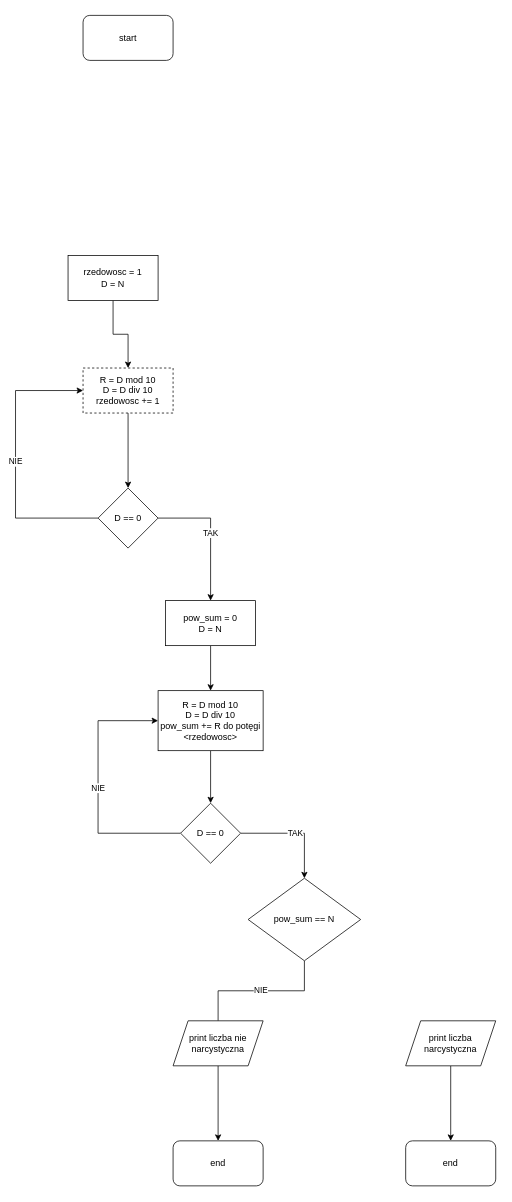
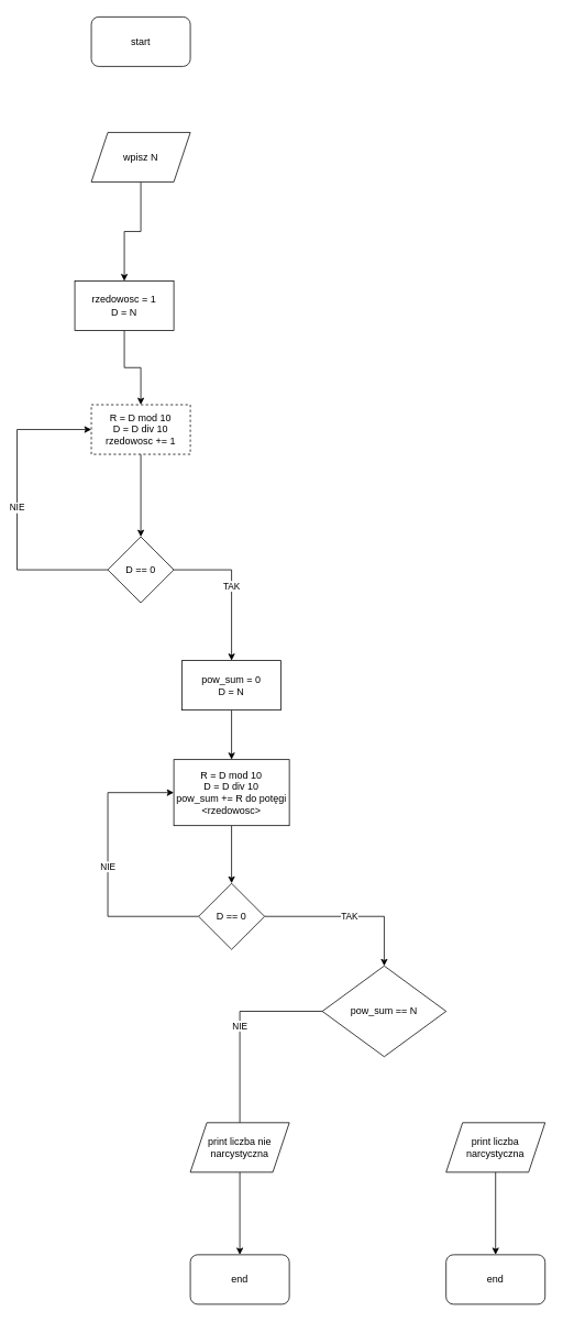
  <mxCell id="0" />
  <mxCell id="1" parent="0" />
  <mxCell id="2" value="start" style="rounded=1;whiteSpace=wrap;html=1;" vertex="1" parent="1"><mxGeometry x="110" y="20" width="120" height="60" as="geometry" /></mxCell>
+ <mxCell id="3" style="edgeStyle=orthogonalEdgeStyle;rounded=0;orthogonalLoop=1;jettySize=auto;html=1;" edge="1" parent="1" source="4" target="6"><mxGeometry relative="1" as="geometry" /></mxCell>
+ <mxCell id="4" value="wpisz N" style="shape=parallelogram;perimeter=parallelogramPerimeter;whiteSpace=wrap;html=1;fixedSize=1;" vertex="1" parent="1"><mxGeometry x="110" y="160" width="120" height="60" as="geometry" /></mxCell>
  <mxCell id="5" style="edgeStyle=orthogonalEdgeStyle;rounded=0;orthogonalLoop=1;jettySize=auto;html=1;" edge="1" parent="1" source="6" target="8"><mxGeometry relative="1" as="geometry" /></mxCell>
  <mxCell id="6" value="rzedowosc = 1&lt;br&gt;D = N" style="rounded=0;whiteSpace=wrap;html=1;" vertex="1" parent="1"><mxGeometry x="90" y="340" width="120" height="60" as="geometry" /></mxCell>
  <mxCell id="7" style="edgeStyle=orthogonalEdgeStyle;rounded=0;orthogonalLoop=1;jettySize=auto;html=1;" edge="1" parent="1" source="8" target="11"><mxGeometry relative="1" as="geometry" /></mxCell>
  <mxCell id="8" value="R = D mod 10&lt;br&gt;D = D div 10&lt;br&gt;rzedowosc += 1" style="rounded=0;whiteSpace=wrap;html=1;dashed=1;" vertex="1" parent="1"><mxGeometry x="110" y="490" width="120" height="60" as="geometry" /></mxCell>
  <mxCell id="9" value="TAK" style="edgeStyle=orthogonalEdgeStyle;rounded=0;orthogonalLoop=1;jettySize=auto;html=1;" edge="1" parent="1" source="11" target="15"><mxGeometry relative="1" as="geometry"><mxPoint x="280" y="800" as="targetPoint" /><Array as="points"><mxPoint x="280" y="690" /></Array></mxGeometry></mxCell>
  <mxCell id="10" value="NIE" style="edgeStyle=orthogonalEdgeStyle;rounded=0;orthogonalLoop=1;jettySize=auto;html=1;entryX=0;entryY=0.5;entryDx=0;entryDy=0;" edge="1" parent="1" source="11" target="8"><mxGeometry relative="1" as="geometry"><mxPoint x="-20" y="690" as="targetPoint" /><Array as="points"><mxPoint x="20" y="690" /><mxPoint x="20" y="520" /></Array></mxGeometry></mxCell>
  <mxCell id="11" value="D == 0" style="rhombus;whiteSpace=wrap;html=1;" vertex="1" parent="1"><mxGeometry x="130" y="650" width="80" height="80" as="geometry" /></mxCell>
  <mxCell id="12" style="edgeStyle=orthogonalEdgeStyle;rounded=0;orthogonalLoop=1;jettySize=auto;html=1;" edge="1" parent="1" source="13" target="18"><mxGeometry relative="1" as="geometry" /></mxCell>
  <mxCell id="13" value="R = D mod 10&lt;br&gt;D = D div 10&lt;br&gt;pow_sum += R do potęgi &amp;lt;rzedowosc&amp;gt;" style="rounded=0;whiteSpace=wrap;html=1;" vertex="1" parent="1"><mxGeometry x="210" y="920" width="140" height="80" as="geometry" /></mxCell>
  <mxCell id="14" style="edgeStyle=orthogonalEdgeStyle;rounded=0;orthogonalLoop=1;jettySize=auto;html=1;" edge="1" parent="1" source="15" target="13"><mxGeometry relative="1" as="geometry" /></mxCell>
  <mxCell id="15" value="pow_sum = 0&lt;br&gt;D = N" style="rounded=0;whiteSpace=wrap;html=1;" vertex="1" parent="1"><mxGeometry x="220" y="800" width="120" height="60" as="geometry" /></mxCell>
  <mxCell id="16" value="NIE" style="edgeStyle=orthogonalEdgeStyle;rounded=0;orthogonalLoop=1;jettySize=auto;html=1;entryX=0;entryY=0.5;entryDx=0;entryDy=0;" edge="1" parent="1" source="18" target="13"><mxGeometry relative="1" as="geometry"><Array as="points"><mxPoint x="130" y="1110" /><mxPoint x="130" y="960" /></Array></mxGeometry></mxCell>
  <mxCell id="17" value="TAK" style="edgeStyle=orthogonalEdgeStyle;rounded=0;orthogonalLoop=1;jettySize=auto;html=1;" edge="1" parent="1" source="18" target="20"><mxGeometry relative="1" as="geometry"><mxPoint x="500" y="1110" as="targetPoint" /></mxGeometry></mxCell>
  <mxCell id="18" value="D == 0" style="rhombus;whiteSpace=wrap;html=1;" vertex="1" parent="1"><mxGeometry x="240" y="1070" width="80" height="80" as="geometry" /></mxCell>
  <mxCell id="19" value="NIE" style="edgeStyle=orthogonalEdgeStyle;rounded=0;orthogonalLoop=1;jettySize=auto;html=1;endArrow=none;" edge="1" parent="1" source="20" target="24"><mxGeometry relative="1" as="geometry" /></mxCell>
- <mxCell id="20" value="pow_sum == N" style="rhombus;whiteSpace=wrap;html=1;" vertex="1" parent="1"><mxGeometry x="330" y="1170" width="150" height="110" as="geometry" /></mxCell>
+ <mxCell id="20" value="pow_sum == N" style="rhombus;whiteSpace=wrap;html=1;" vertex="1" parent="1"><mxGeometry x="390" y="1170" width="150" height="110" as="geometry" /></mxCell>
  <mxCell id="21" style="edgeStyle=orthogonalEdgeStyle;rounded=0;orthogonalLoop=1;jettySize=auto;html=1;" edge="1" parent="1" source="22" target="26"><mxGeometry relative="1" as="geometry" /></mxCell>
  <mxCell id="22" value="print liczba narcystyczna" style="shape=parallelogram;perimeter=parallelogramPerimeter;whiteSpace=wrap;html=1;fixedSize=1;" vertex="1" parent="1"><mxGeometry x="540" y="1360" width="120" height="60" as="geometry" /></mxCell>
  <mxCell id="23" style="edgeStyle=orthogonalEdgeStyle;rounded=0;orthogonalLoop=1;jettySize=auto;html=1;" edge="1" parent="1" source="24" target="25"><mxGeometry relative="1" as="geometry" /></mxCell>
  <mxCell id="24" value="print liczba nie narcystyczna" style="shape=parallelogram;perimeter=parallelogramPerimeter;whiteSpace=wrap;html=1;fixedSize=1;" vertex="1" parent="1"><mxGeometry x="230" y="1360" width="120" height="60" as="geometry" /></mxCell>
  <mxCell id="25" value="end" style="rounded=1;whiteSpace=wrap;html=1;" vertex="1" parent="1"><mxGeometry x="230" y="1520" width="120" height="60" as="geometry" /></mxCell>
  <mxCell id="26" value="end" style="rounded=1;whiteSpace=wrap;html=1;" vertex="1" parent="1"><mxGeometry x="540" y="1520" width="120" height="60" as="geometry" /></mxCell>
